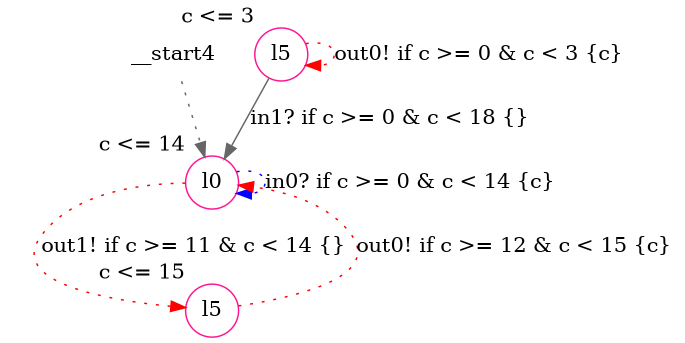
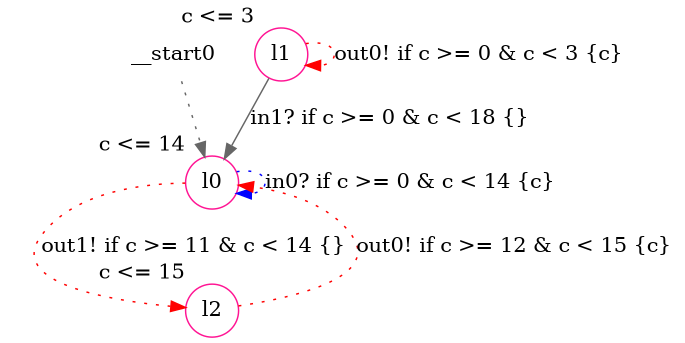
  digraph {
    node [color=deeppink shape=circle margin=0]
    edge [color=red style=dotted]
-   __start0 [color=gray40 shape=none label=__start4 margin=""]
+   __start0 [color=gray40 shape=none margin=""]
    n2 [label=l0 xlabel="c <= 14"]
-   n3 [label=l5 xlabel="c <= 15"]
-   n4 [label=l5 xlabel="c <= 3"]
+   n3 [label=l2 xlabel="c <= 15"]
+   n4 [label=l1 xlabel="c <= 3"]
    __start0 -> n2 [color=gray40]
    n2 -> n2 [color=blue label="in0? if c >= 0 & c < 14 {c} "]
    n2 -> n3 [label="out1! if c >= 11 & c < 14 {} "]
    n3 -> n2 [label="out0! if c >= 12 & c < 15 {c} "]
    n4 -> n2 [color=gray40 label="in1? if c >= 0 & c < 18 {} " style=solid]
    n4 -> n4 [label="out0! if c >= 0 & c < 3 {c} "]
  }
